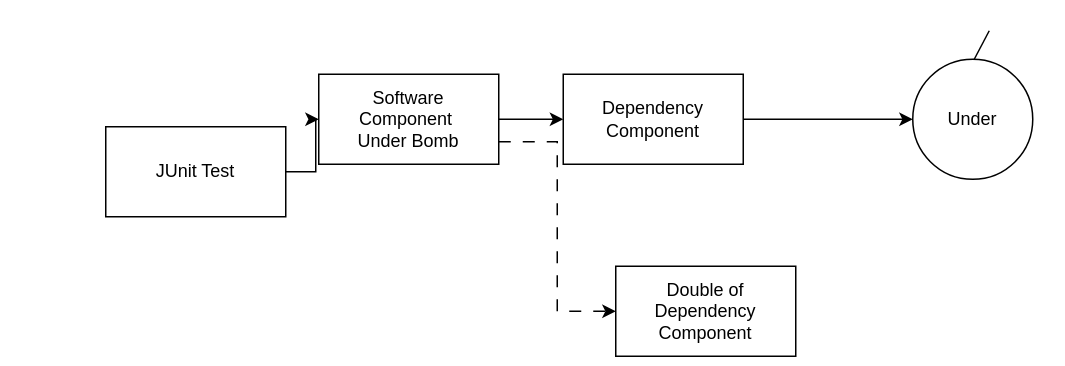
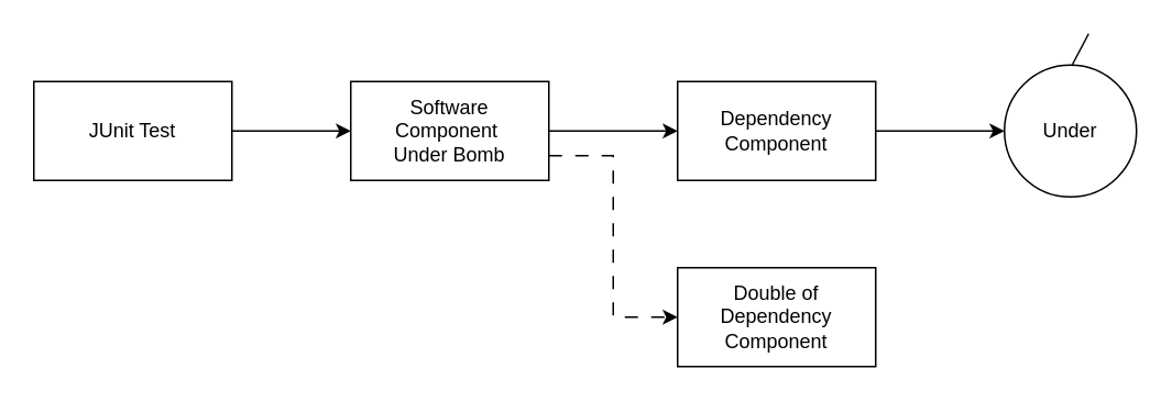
  <mxCell id="0" />
  <mxCell id="1" parent="0" />
  <mxCell id="2" style="edgeStyle=orthogonalEdgeStyle;rounded=0;orthogonalLoop=1;jettySize=auto;html=1;entryX=0;entryY=0.5;entryDx=0;entryDy=0;" edge="1" parent="1" source="3" target="6"><mxGeometry relative="1" as="geometry" /></mxCell>
- <mxCell id="3" value="JUnit Test" style="rounded=0;whiteSpace=wrap;html=1;" vertex="1" parent="1"><mxGeometry x="70" y="84" width="120" height="60" as="geometry" /></mxCell>
+ <mxCell id="3" value="JUnit Test" style="rounded=0;whiteSpace=wrap;html=1;" vertex="1" parent="1"><mxGeometry x="20" y="49" width="120" height="60" as="geometry" /></mxCell>
  <mxCell id="4" style="edgeStyle=orthogonalEdgeStyle;rounded=0;orthogonalLoop=1;jettySize=auto;html=1;entryX=0;entryY=0.5;entryDx=0;entryDy=0;" edge="1" parent="1" source="6" target="8"><mxGeometry relative="1" as="geometry" /></mxCell>
  <mxCell id="5" style="edgeStyle=orthogonalEdgeStyle;rounded=0;orthogonalLoop=1;jettySize=auto;html=1;exitX=1;exitY=0.75;exitDx=0;exitDy=0;entryX=0;entryY=0.5;entryDx=0;entryDy=0;dashed=1;dashPattern=8 8;" edge="1" parent="1" source="6" target="10"><mxGeometry relative="1" as="geometry" /></mxCell>
  <mxCell id="6" value="Software &lt;br&gt;Component&amp;nbsp;&lt;br&gt;Under Bomb" style="rounded=0;whiteSpace=wrap;html=1;" vertex="1" parent="1"><mxGeometry x="212" y="49" width="120" height="60" as="geometry" /></mxCell>
  <mxCell id="7" style="edgeStyle=orthogonalEdgeStyle;rounded=0;orthogonalLoop=1;jettySize=auto;html=1;entryX=0;entryY=0.5;entryDx=0;entryDy=0;" edge="1" parent="1" source="8" target="9"><mxGeometry relative="1" as="geometry" /></mxCell>
- <mxCell id="8" value="Dependency Component" style="rounded=0;whiteSpace=wrap;html=1;" vertex="1" parent="1"><mxGeometry x="375" y="49" width="120" height="60" as="geometry" /></mxCell>
+ <mxCell id="8" value="Dependency Component" style="rounded=0;whiteSpace=wrap;html=1;" vertex="1" parent="1"><mxGeometry x="410" y="49" width="120" height="60" as="geometry" /></mxCell>
  <mxCell id="9" value="Under" style="ellipse;whiteSpace=wrap;html=1;aspect=fixed;" vertex="1" parent="1"><mxGeometry x="608" y="39" width="80" height="80" as="geometry" /></mxCell>
- <mxCell id="10" value="Double of&lt;br&gt;Dependency Component" style="rounded=0;whiteSpace=wrap;html=1;" vertex="1" parent="1"><mxGeometry x="410" y="177" width="120" height="60" as="geometry" /></mxCell>
+ <mxCell id="10" value="Double of&lt;br&gt;Dependency Component" style="rounded=0;whiteSpace=wrap;html=1;" vertex="1" parent="1"><mxGeometry x="410" y="162" width="120" height="60" as="geometry" /></mxCell>
  <mxCell id="11" value="" style="endArrow=none;html=1;rounded=0;" edge="1" parent="1"><mxGeometry width="50" height="50" relative="1" as="geometry"><mxPoint x="649" y="39" as="sourcePoint" /><mxPoint x="659" y="20" as="targetPoint" /></mxGeometry></mxCell>
